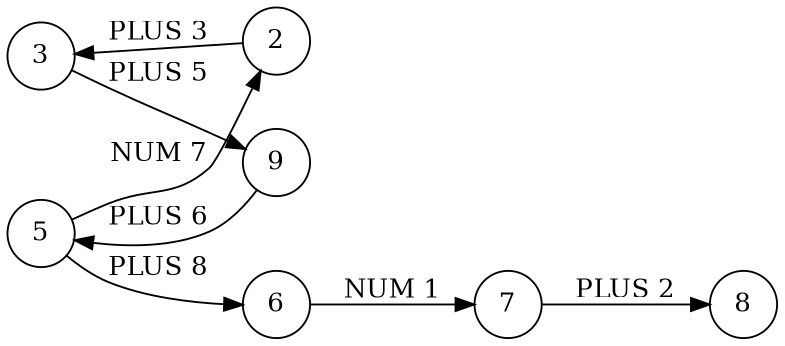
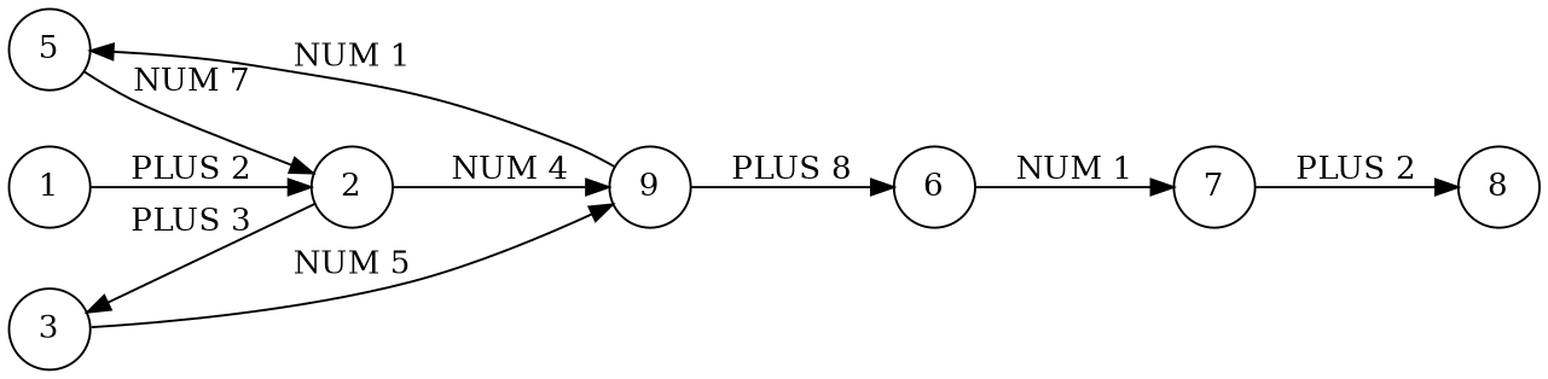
  digraph {
    rankdir=LR
    node [shape=circle]
    3
    5
    n3 [label=9]
    2
+   1
    6
    7
    8
    subgraph sub_1 {
      rank=same
      3
      5
    }
-   3 -> n3 [label="PLUS 5"]
+   3 -> n3 [label="NUM 5"]
    5 -> 2 [label="NUM 7"]
-   n3 -> 5 [label="PLUS 6"]
-   5 -> 6 [label="PLUS 8"]
+   n3 -> 5 [label="NUM 1"]
+   n3 -> 6 [label="PLUS 8"]
    2 -> 3 [label="PLUS 3"]
+   2 -> n3 [label="NUM 4"]
+   1 -> 2 [label="PLUS 2"]
    6 -> 7 [label="NUM 1"]
    7 -> 8 [label="PLUS 2"]
  }
